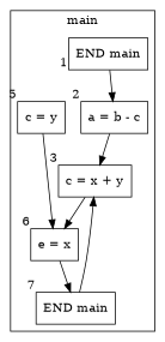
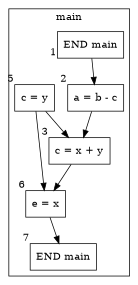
  digraph {
    node [shape=box]
    n1 [label="END main" xlabel=1]
    n2 [label="a = b - c" xlabel=2]
    n3 [label="c = x + y" xlabel=3]
    n4 [label="e = x" xlabel=6]
    n5 [label="c = y" xlabel=5]
    n6 [label="END main" xlabel=7]
    subgraph cluster_1 {
      label=main
      n1
      n2
      n3
      n4
      n5
      n6
    }
    n1 -> n2
    n2 -> n3
    n3 -> n4
    n4 -> n6
-   n6 -> n3
+   n5 -> n3
    n5 -> n4
  }
